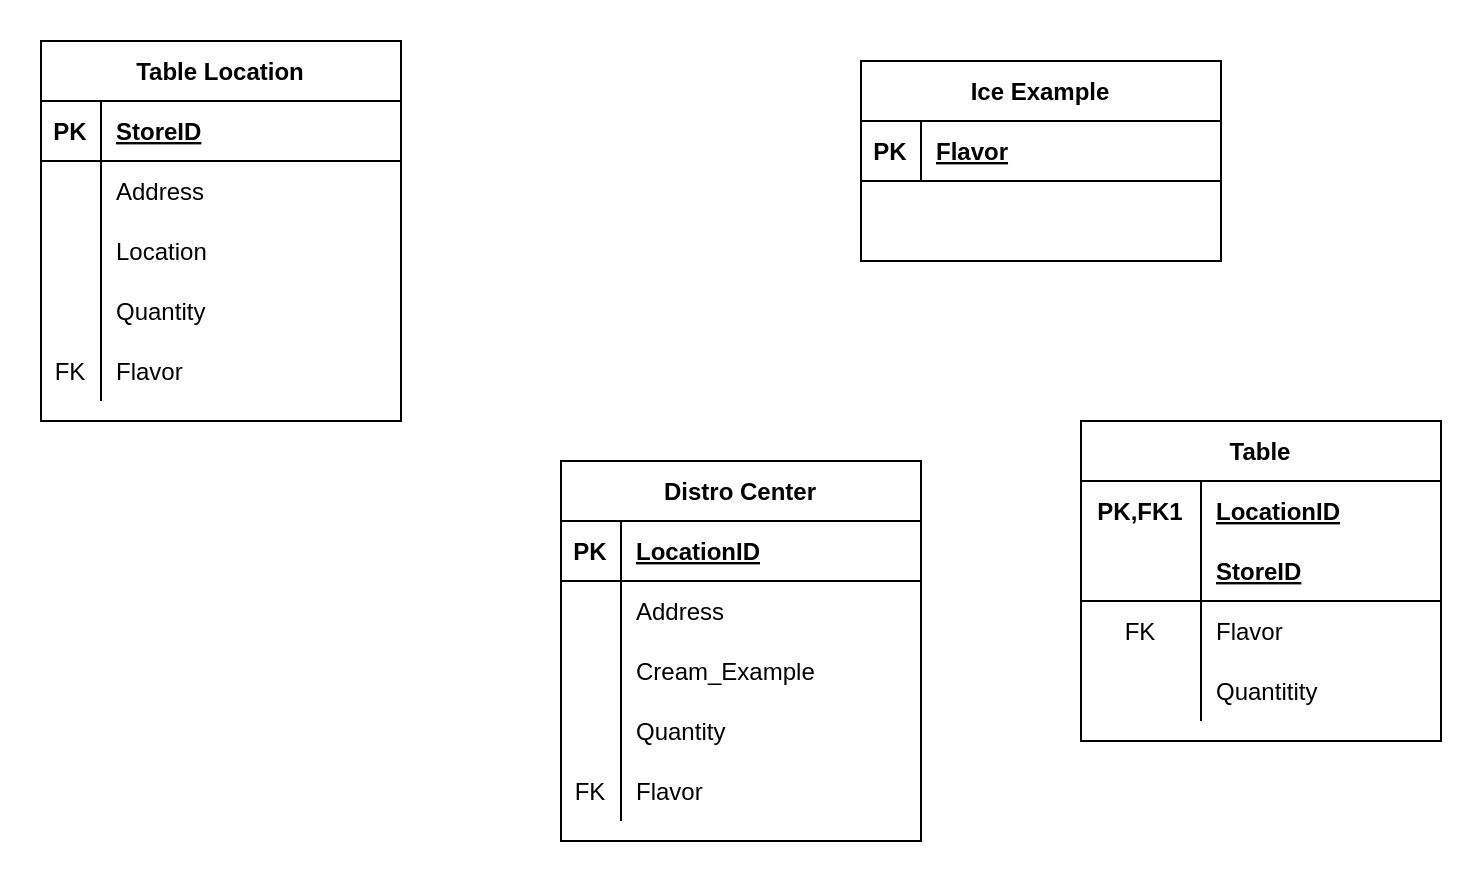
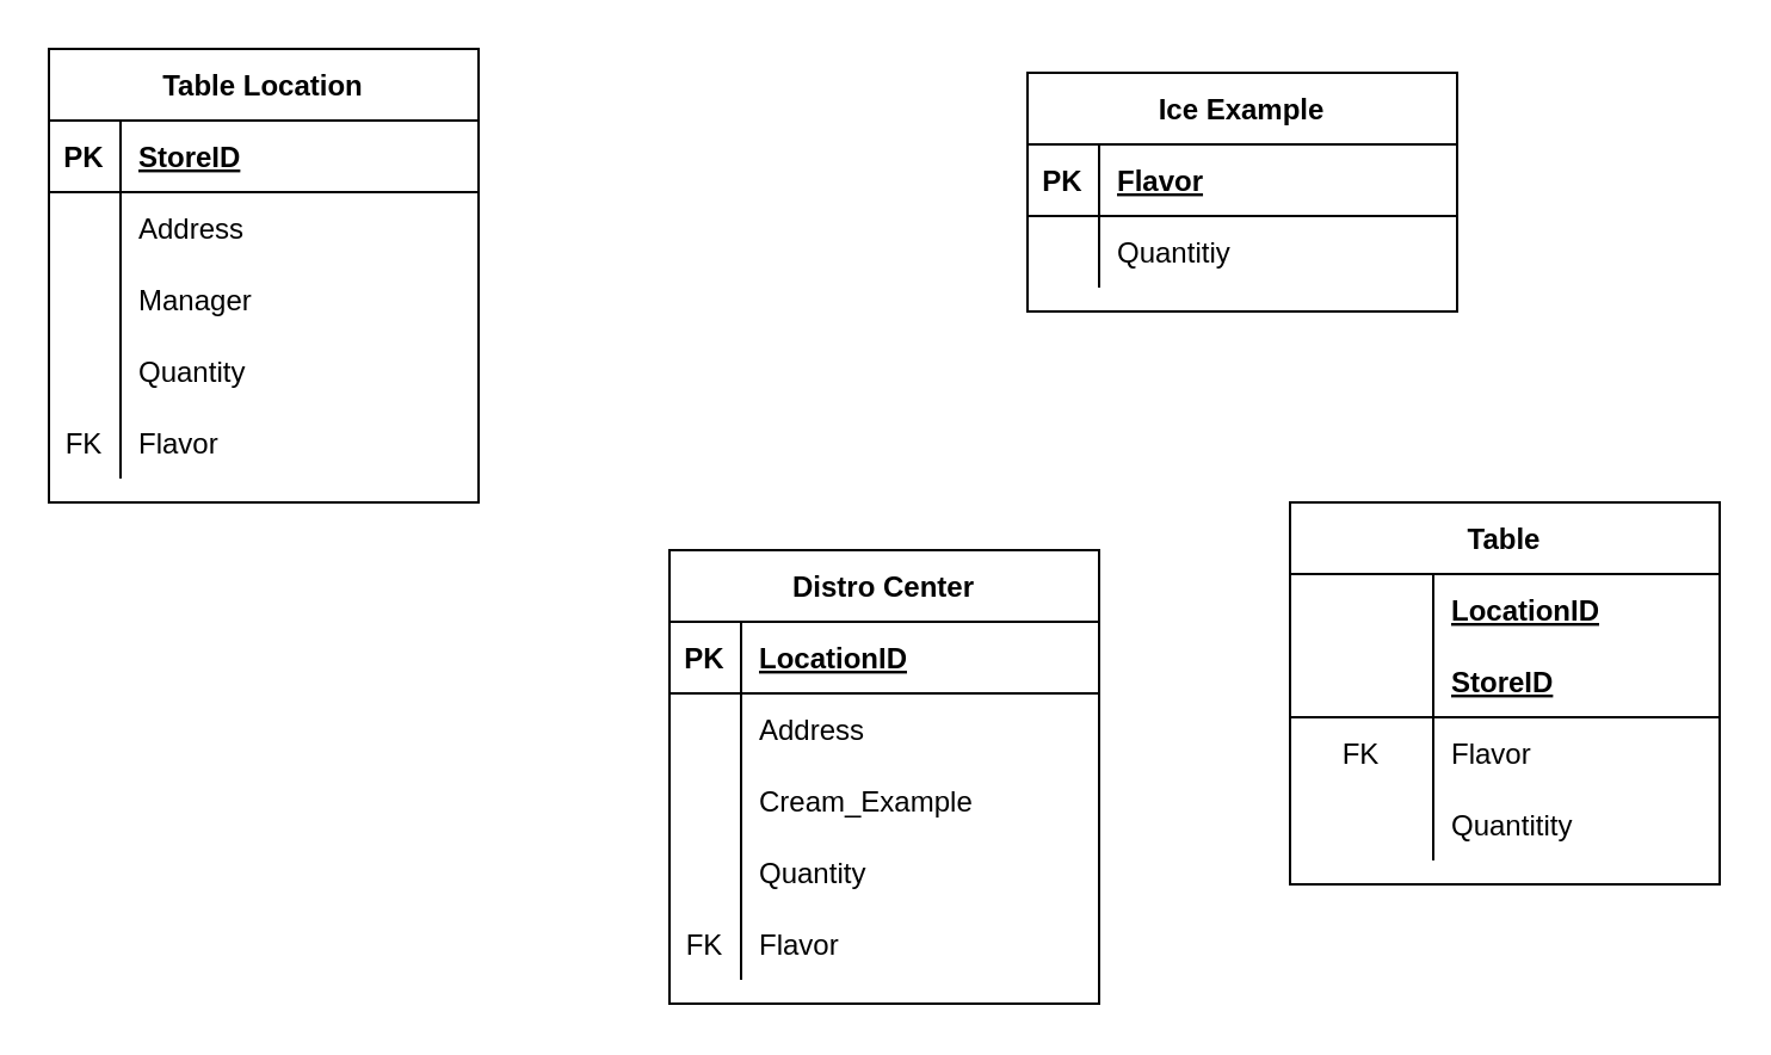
  <mxCell id="0" />
  <mxCell id="1" parent="0" />
  <mxCell id="2" value="Table Location" style="shape=table;startSize=30;container=1;collapsible=1;childLayout=tableLayout;fixedRows=1;rowLines=0;fontStyle=1;align=center;resizeLast=1;" vertex="1" parent="1"><mxGeometry x="20" y="20" width="180" height="190" as="geometry" /></mxCell>
  <mxCell id="3" value="" style="shape=partialRectangle;collapsible=0;dropTarget=0;pointerEvents=0;fillColor=none;top=0;left=0;bottom=1;right=0;points=[[0,0.5],[1,0.5]];portConstraint=eastwest;" vertex="1" parent="2"><mxGeometry y="30" width="180" height="30" as="geometry" /></mxCell>
  <mxCell id="4" value="PK" style="shape=partialRectangle;connectable=0;fillColor=none;top=0;left=0;bottom=0;right=0;fontStyle=1;overflow=hidden;" vertex="1" parent="3"><mxGeometry width="30" height="30" as="geometry" /></mxCell>
  <mxCell id="5" value="StoreID" style="shape=partialRectangle;connectable=0;fillColor=none;top=0;left=0;bottom=0;right=0;align=left;spacingLeft=6;fontStyle=5;overflow=hidden;" vertex="1" parent="3"><mxGeometry x="30" width="150" height="30" as="geometry" /></mxCell>
  <mxCell id="6" value="" style="shape=partialRectangle;collapsible=0;dropTarget=0;pointerEvents=0;fillColor=none;top=0;left=0;bottom=0;right=0;points=[[0,0.5],[1,0.5]];portConstraint=eastwest;" vertex="1" parent="2"><mxGeometry y="60" width="180" height="30" as="geometry" /></mxCell>
  <mxCell id="7" value="" style="shape=partialRectangle;connectable=0;fillColor=none;top=0;left=0;bottom=0;right=0;editable=1;overflow=hidden;" vertex="1" parent="6"><mxGeometry width="30" height="30" as="geometry" /></mxCell>
  <mxCell id="8" value="Address" style="shape=partialRectangle;connectable=0;fillColor=none;top=0;left=0;bottom=0;right=0;align=left;spacingLeft=6;overflow=hidden;" vertex="1" parent="6"><mxGeometry x="30" width="150" height="30" as="geometry" /></mxCell>
  <mxCell id="9" value="" style="shape=partialRectangle;collapsible=0;dropTarget=0;pointerEvents=0;fillColor=none;top=0;left=0;bottom=0;right=0;points=[[0,0.5],[1,0.5]];portConstraint=eastwest;" vertex="1" parent="2"><mxGeometry y="90" width="180" height="30" as="geometry" /></mxCell>
  <mxCell id="10" value="" style="shape=partialRectangle;connectable=0;fillColor=none;top=0;left=0;bottom=0;right=0;editable=1;overflow=hidden;" vertex="1" parent="9"><mxGeometry width="30" height="30" as="geometry" /></mxCell>
- <mxCell id="11" value="Location" style="shape=partialRectangle;connectable=0;fillColor=none;top=0;left=0;bottom=0;right=0;align=left;spacingLeft=6;overflow=hidden;" vertex="1" parent="9"><mxGeometry x="30" width="150" height="30" as="geometry" /></mxCell>
+ <mxCell id="11" value="Manager" style="shape=partialRectangle;connectable=0;fillColor=none;top=0;left=0;bottom=0;right=0;align=left;spacingLeft=6;overflow=hidden;" vertex="1" parent="9"><mxGeometry x="30" width="150" height="30" as="geometry" /></mxCell>
  <mxCell id="12" value="" style="shape=partialRectangle;collapsible=0;dropTarget=0;pointerEvents=0;fillColor=none;top=0;left=0;bottom=0;right=0;points=[[0,0.5],[1,0.5]];portConstraint=eastwest;" vertex="1" parent="2"><mxGeometry y="120" width="180" height="30" as="geometry" /></mxCell>
  <mxCell id="13" value="" style="shape=partialRectangle;connectable=0;fillColor=none;top=0;left=0;bottom=0;right=0;editable=1;overflow=hidden;" vertex="1" parent="12"><mxGeometry width="30" height="30" as="geometry" /></mxCell>
  <mxCell id="14" value="Quantity" style="shape=partialRectangle;connectable=0;fillColor=none;top=0;left=0;bottom=0;right=0;align=left;spacingLeft=6;overflow=hidden;" vertex="1" parent="12"><mxGeometry x="30" width="150" height="30" as="geometry" /></mxCell>
  <mxCell id="15" value="" style="shape=partialRectangle;collapsible=0;dropTarget=0;pointerEvents=0;fillColor=none;top=0;left=0;bottom=0;right=0;points=[[0,0.5],[1,0.5]];portConstraint=eastwest;" vertex="1" parent="2"><mxGeometry y="150" width="180" height="30" as="geometry" /></mxCell>
  <mxCell id="16" value="FK" style="shape=partialRectangle;connectable=0;fillColor=none;top=0;left=0;bottom=0;right=0;editable=1;overflow=hidden;" vertex="1" parent="15"><mxGeometry width="30" height="30" as="geometry" /></mxCell>
  <mxCell id="17" value="Flavor" style="shape=partialRectangle;connectable=0;fillColor=none;top=0;left=0;bottom=0;right=0;align=left;spacingLeft=6;overflow=hidden;" vertex="1" parent="15"><mxGeometry x="30" width="150" height="30" as="geometry" /></mxCell>
  <mxCell id="18" value="Ice Example" style="shape=table;startSize=30;container=1;collapsible=1;childLayout=tableLayout;fixedRows=1;rowLines=0;fontStyle=1;align=center;resizeLast=1;" vertex="1" parent="1"><mxGeometry x="430" y="30" width="180" height="100" as="geometry" /></mxCell>
  <mxCell id="19" value="" style="shape=partialRectangle;collapsible=0;dropTarget=0;pointerEvents=0;fillColor=none;top=0;left=0;bottom=1;right=0;points=[[0,0.5],[1,0.5]];portConstraint=eastwest;" vertex="1" parent="18"><mxGeometry y="30" width="180" height="30" as="geometry" /></mxCell>
  <mxCell id="20" value="PK" style="shape=partialRectangle;connectable=0;fillColor=none;top=0;left=0;bottom=0;right=0;fontStyle=1;overflow=hidden;" vertex="1" parent="19"><mxGeometry width="30" height="30" as="geometry" /></mxCell>
  <mxCell id="21" value="Flavor" style="shape=partialRectangle;connectable=0;fillColor=none;top=0;left=0;bottom=0;right=0;align=left;spacingLeft=6;fontStyle=5;overflow=hidden;" vertex="1" parent="19"><mxGeometry x="30" width="150" height="30" as="geometry" /></mxCell>
  <mxCell id="22" value="" style="shape=partialRectangle;collapsible=0;dropTarget=0;pointerEvents=0;fillColor=none;top=0;left=0;bottom=0;right=0;points=[[0,0.5],[1,0.5]];portConstraint=eastwest;" vertex="1" parent="18"><mxGeometry y="60" width="180" height="30" as="geometry" /></mxCell>
  <mxCell id="23" value="" style="shape=partialRectangle;connectable=0;fillColor=none;top=0;left=0;bottom=0;right=0;editable=1;overflow=hidden;" vertex="1" parent="22"><mxGeometry width="30" height="30" as="geometry" /></mxCell>
+ <mxCell id="24" value="Quantitiy" style="shape=partialRectangle;connectable=0;fillColor=none;top=0;left=0;bottom=0;right=0;align=left;spacingLeft=6;overflow=hidden;" vertex="1" parent="22"><mxGeometry x="30" width="150" height="30" as="geometry" /></mxCell>
  <mxCell id="25" value="Distro Center" style="shape=table;startSize=30;container=1;collapsible=1;childLayout=tableLayout;fixedRows=1;rowLines=0;fontStyle=1;align=center;resizeLast=1;" vertex="1" parent="1"><mxGeometry x="280" y="230" width="180" height="190" as="geometry" /></mxCell>
  <mxCell id="26" value="" style="shape=partialRectangle;collapsible=0;dropTarget=0;pointerEvents=0;fillColor=none;top=0;left=0;bottom=1;right=0;points=[[0,0.5],[1,0.5]];portConstraint=eastwest;" vertex="1" parent="25"><mxGeometry y="30" width="180" height="30" as="geometry" /></mxCell>
  <mxCell id="27" value="PK" style="shape=partialRectangle;connectable=0;fillColor=none;top=0;left=0;bottom=0;right=0;fontStyle=1;overflow=hidden;" vertex="1" parent="26"><mxGeometry width="30" height="30" as="geometry" /></mxCell>
  <mxCell id="28" value="LocationID" style="shape=partialRectangle;connectable=0;fillColor=none;top=0;left=0;bottom=0;right=0;align=left;spacingLeft=6;fontStyle=5;overflow=hidden;" vertex="1" parent="26"><mxGeometry x="30" width="150" height="30" as="geometry" /></mxCell>
  <mxCell id="29" value="" style="shape=partialRectangle;collapsible=0;dropTarget=0;pointerEvents=0;fillColor=none;top=0;left=0;bottom=0;right=0;points=[[0,0.5],[1,0.5]];portConstraint=eastwest;" vertex="1" parent="25"><mxGeometry y="60" width="180" height="30" as="geometry" /></mxCell>
  <mxCell id="30" value="" style="shape=partialRectangle;connectable=0;fillColor=none;top=0;left=0;bottom=0;right=0;editable=1;overflow=hidden;" vertex="1" parent="29"><mxGeometry width="30" height="30" as="geometry" /></mxCell>
  <mxCell id="31" value="Address" style="shape=partialRectangle;connectable=0;fillColor=none;top=0;left=0;bottom=0;right=0;align=left;spacingLeft=6;overflow=hidden;" vertex="1" parent="29"><mxGeometry x="30" width="150" height="30" as="geometry" /></mxCell>
  <mxCell id="32" value="" style="shape=partialRectangle;collapsible=0;dropTarget=0;pointerEvents=0;fillColor=none;top=0;left=0;bottom=0;right=0;points=[[0,0.5],[1,0.5]];portConstraint=eastwest;" vertex="1" parent="25"><mxGeometry y="90" width="180" height="30" as="geometry" /></mxCell>
  <mxCell id="33" value="" style="shape=partialRectangle;connectable=0;fillColor=none;top=0;left=0;bottom=0;right=0;editable=1;overflow=hidden;" vertex="1" parent="32"><mxGeometry width="30" height="30" as="geometry" /></mxCell>
  <mxCell id="34" value="Cream_Example" style="shape=partialRectangle;connectable=0;fillColor=none;top=0;left=0;bottom=0;right=0;align=left;spacingLeft=6;overflow=hidden;" vertex="1" parent="32"><mxGeometry x="30" width="150" height="30" as="geometry" /></mxCell>
  <mxCell id="35" value="" style="shape=partialRectangle;collapsible=0;dropTarget=0;pointerEvents=0;fillColor=none;top=0;left=0;bottom=0;right=0;points=[[0,0.5],[1,0.5]];portConstraint=eastwest;" vertex="1" parent="25"><mxGeometry y="120" width="180" height="30" as="geometry" /></mxCell>
  <mxCell id="36" value="" style="shape=partialRectangle;connectable=0;fillColor=none;top=0;left=0;bottom=0;right=0;editable=1;overflow=hidden;" vertex="1" parent="35"><mxGeometry width="30" height="30" as="geometry" /></mxCell>
  <mxCell id="37" value="Quantity" style="shape=partialRectangle;connectable=0;fillColor=none;top=0;left=0;bottom=0;right=0;align=left;spacingLeft=6;overflow=hidden;" vertex="1" parent="35"><mxGeometry x="30" width="150" height="30" as="geometry" /></mxCell>
  <mxCell id="38" value="" style="shape=partialRectangle;collapsible=0;dropTarget=0;pointerEvents=0;fillColor=none;top=0;left=0;bottom=0;right=0;points=[[0,0.5],[1,0.5]];portConstraint=eastwest;" vertex="1" parent="25"><mxGeometry y="150" width="180" height="30" as="geometry" /></mxCell>
  <mxCell id="39" value="FK" style="shape=partialRectangle;connectable=0;fillColor=none;top=0;left=0;bottom=0;right=0;editable=1;overflow=hidden;" vertex="1" parent="38"><mxGeometry width="30" height="30" as="geometry" /></mxCell>
  <mxCell id="40" value="Flavor" style="shape=partialRectangle;connectable=0;fillColor=none;top=0;left=0;bottom=0;right=0;align=left;spacingLeft=6;overflow=hidden;" vertex="1" parent="38"><mxGeometry x="30" width="150" height="30" as="geometry" /></mxCell>
  <mxCell id="41" value="Table" style="shape=table;startSize=30;container=1;collapsible=1;childLayout=tableLayout;fixedRows=1;rowLines=0;fontStyle=1;align=center;resizeLast=1;" vertex="1" parent="1"><mxGeometry x="540" y="210" width="180" height="160" as="geometry" /></mxCell>
  <mxCell id="42" value="" style="shape=partialRectangle;collapsible=0;dropTarget=0;pointerEvents=0;fillColor=none;top=0;left=0;bottom=0;right=0;points=[[0,0.5],[1,0.5]];portConstraint=eastwest;" vertex="1" parent="41"><mxGeometry y="30" width="180" height="30" as="geometry" /></mxCell>
- <mxCell id="43" value="PK,FK1" style="shape=partialRectangle;connectable=0;fillColor=none;top=0;left=0;bottom=0;right=0;fontStyle=1;overflow=hidden;" vertex="1" parent="42"><mxGeometry width="60" height="30" as="geometry" /></mxCell>
  <mxCell id="44" value="LocationID" style="shape=partialRectangle;connectable=0;fillColor=none;top=0;left=0;bottom=0;right=0;align=left;spacingLeft=6;fontStyle=5;overflow=hidden;" vertex="1" parent="42"><mxGeometry x="60" width="120" height="30" as="geometry" /></mxCell>
  <mxCell id="45" value="" style="shape=partialRectangle;collapsible=0;dropTarget=0;pointerEvents=0;fillColor=none;top=0;left=0;bottom=1;right=0;points=[[0,0.5],[1,0.5]];portConstraint=eastwest;" vertex="1" parent="41"><mxGeometry y="60" width="180" height="30" as="geometry" /></mxCell>
  <mxCell id="46" value="StoreID" style="shape=partialRectangle;connectable=0;fillColor=none;top=0;left=0;bottom=0;right=0;align=left;spacingLeft=6;fontStyle=5;overflow=hidden;" vertex="1" parent="45"><mxGeometry x="60" width="120" height="30" as="geometry" /></mxCell>
  <mxCell id="47" value="" style="shape=partialRectangle;collapsible=0;dropTarget=0;pointerEvents=0;fillColor=none;top=0;left=0;bottom=0;right=0;points=[[0,0.5],[1,0.5]];portConstraint=eastwest;" vertex="1" parent="41"><mxGeometry y="90" width="180" height="30" as="geometry" /></mxCell>
  <mxCell id="48" value="FK" style="shape=partialRectangle;connectable=0;fillColor=none;top=0;left=0;bottom=0;right=0;editable=1;overflow=hidden;" vertex="1" parent="47"><mxGeometry width="60" height="30" as="geometry" /></mxCell>
  <mxCell id="49" value="Flavor" style="shape=partialRectangle;connectable=0;fillColor=none;top=0;left=0;bottom=0;right=0;align=left;spacingLeft=6;overflow=hidden;" vertex="1" parent="47"><mxGeometry x="60" width="120" height="30" as="geometry" /></mxCell>
  <mxCell id="50" value="" style="shape=partialRectangle;collapsible=0;dropTarget=0;pointerEvents=0;fillColor=none;top=0;left=0;bottom=0;right=0;points=[[0,0.5],[1,0.5]];portConstraint=eastwest;" vertex="1" parent="41"><mxGeometry y="120" width="180" height="30" as="geometry" /></mxCell>
  <mxCell id="51" value="" style="shape=partialRectangle;connectable=0;fillColor=none;top=0;left=0;bottom=0;right=0;editable=1;overflow=hidden;" vertex="1" parent="50"><mxGeometry width="60" height="30" as="geometry" /></mxCell>
  <mxCell id="52" value="Quantitity" style="shape=partialRectangle;connectable=0;fillColor=none;top=0;left=0;bottom=0;right=0;align=left;spacingLeft=6;overflow=hidden;" vertex="1" parent="50"><mxGeometry x="60" width="120" height="30" as="geometry" /></mxCell>
